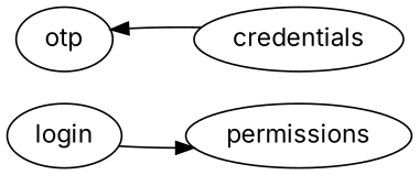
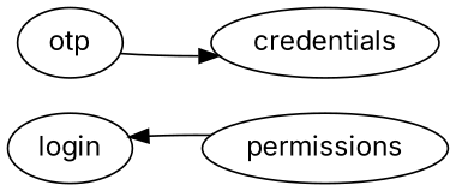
  digraph {
    fontname=Inter
    package="ru.kode.way.sample.compose.login.routing"
    rankdir=LR
    node [fontname=Inter]
    edge [fontname=Inter]
    login [resultType="ru.kode.way.sample.compose.login.routing.LoginFlowResult" type=flow]
    permissions [resultType="ru.kode.way.sample.compose.permissions.routing.PermissionsFlowResult" type=schema]
    otp [parameterName=maskInput parameterType="kotlin.Boolean"]
    credentials
-   login -> permissions
-   credentials -> otp
+   permissions -> login
+   otp -> credentials
  }
